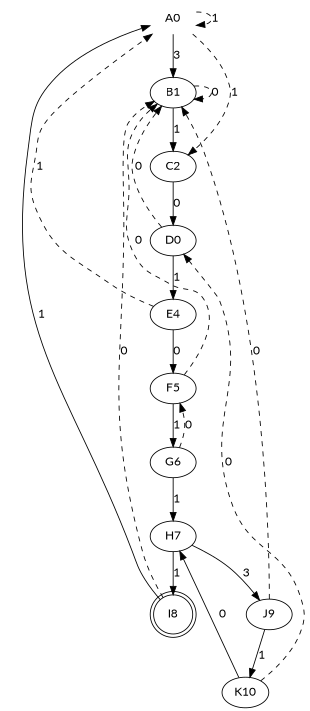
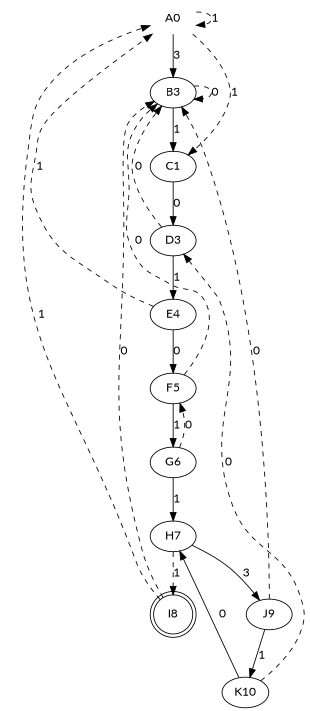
  digraph {
    fontname=Lato
    node [fontname=Lato]
    edge [fontname=Lato weight=0]
    A0 [shape=none]
-   B1
-   C2
+   B1 [label=B3]
+   C2 [label=C1]
    I8 [shape=doublecircle]
-   D3 [label=D0]
+   D3
    E4
    F5
    G6
    H7
    J9
    K10
    A0 -> A0 [label=1 style=dashed]
    A0 -> B1 [label=3 weight=""]
    A0 -> C2 [label=1 style=dashed]
    B1 -> B1 [label=0 style=dashed]
    B1 -> C2 [label=1 weight=""]
    C2 -> D3 [label=0 weight=""]
-   I8 -> A0 [label=1 style=solid]
+   I8 -> A0 [label=1 style=dashed]
    I8 -> B1 [label=0 style=dashed]
    D3 -> B1 [label=0 style=dashed]
    D3 -> E4 [label=1 weight=""]
    E4 -> A0 [label=1 style=dashed]
    E4 -> F5 [label=0 weight=""]
    F5 -> B1 [label=0 style=dashed]
    F5 -> G6 [label=1 weight=""]
    G6 -> F5 [label=0 style=dashed]
    G6 -> H7 [label=1 weight=""]
-   H7 -> I8 [label=1 weight=""]
+   H7 -> I8 [label=1 style=dashed weight=""]
    H7 -> J9 [label=3]
    J9 -> B1 [label=0 style=dashed]
    J9 -> K10 [label=1]
    K10 -> D3 [label=0 style=dashed]
    K10 -> H7 [label=0]
  }
